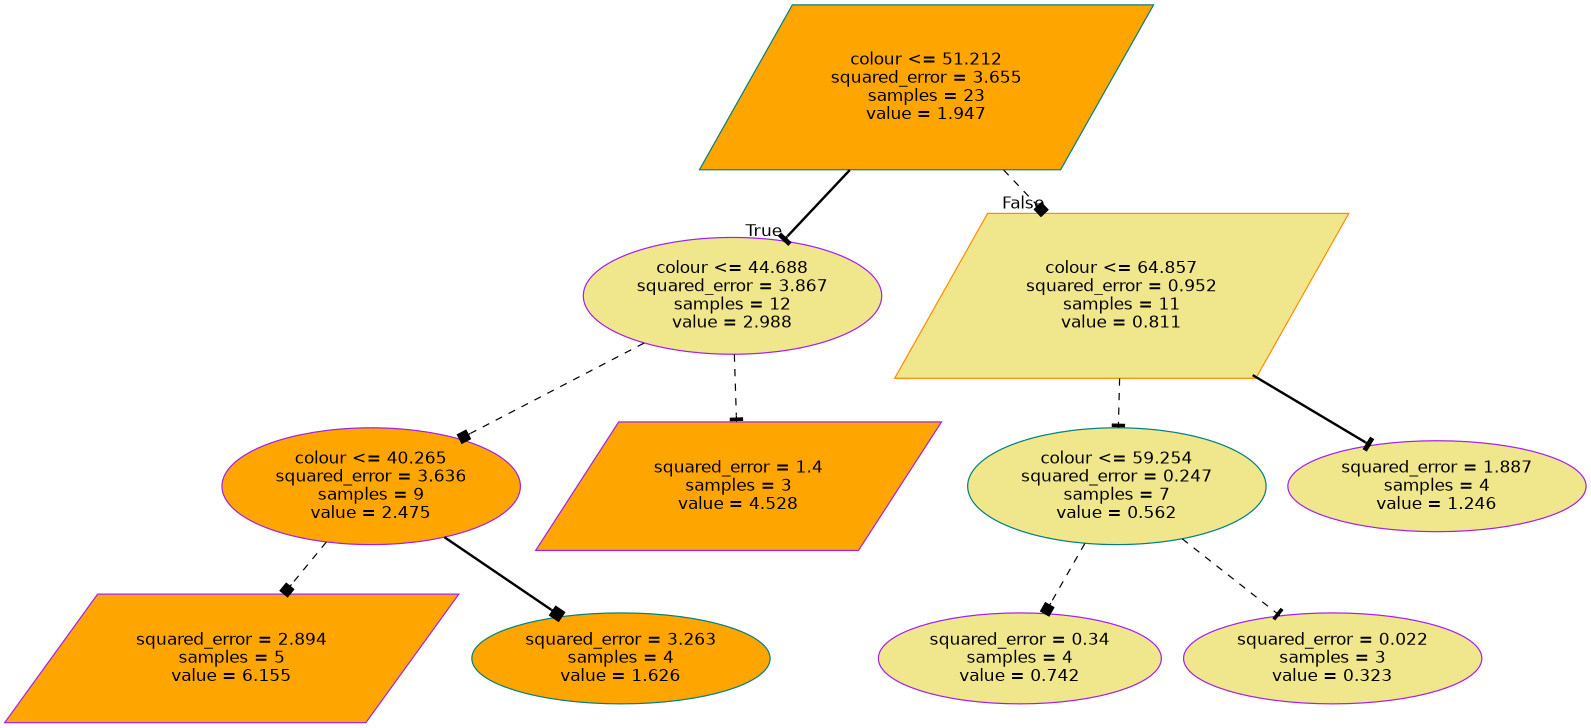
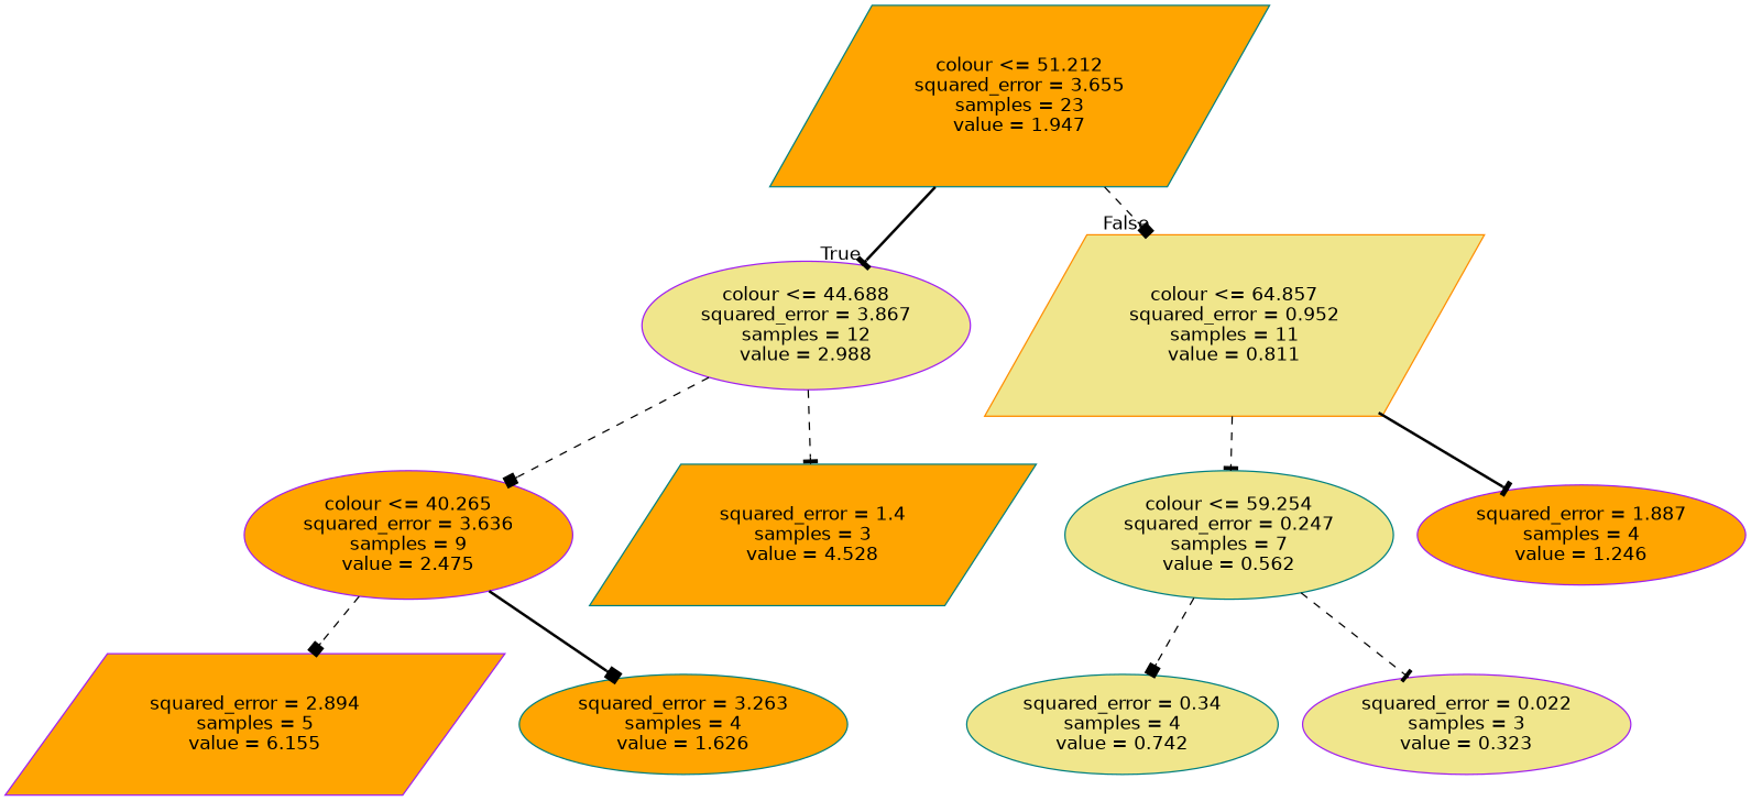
  digraph {
    node [color=purple fillcolor=khaki fontname=helvetica shape=ellipse style=filled]
    edge [arrowhead=tee fontname=helvetica style=dashed]
    n1 [color=teal fillcolor=orange label="colour <= 51.212\nsquared_error = 3.655\nsamples = 23\nvalue = 1.947" shape=parallelogram]
    n2 [label="colour <= 44.688\nsquared_error = 3.867\nsamples = 12\nvalue = 2.988"]
    n3 [color=darkorange label="colour <= 64.857\nsquared_error = 0.952\nsamples = 11\nvalue = 0.811" shape=parallelogram]
    n4 [fillcolor=orange label="colour <= 40.265\nsquared_error = 3.636\nsamples = 9\nvalue = 2.475"]
-   n5 [fillcolor=orange label="squared_error = 1.4\nsamples = 3\nvalue = 4.528" shape=parallelogram]
+   n5 [color=teal fillcolor=orange label="squared_error = 1.4\nsamples = 3\nvalue = 4.528" shape=parallelogram]
    n6 [color=teal label="colour <= 59.254\nsquared_error = 0.247\nsamples = 7\nvalue = 0.562"]
-   n7 [label="squared_error = 1.887\nsamples = 4\nvalue = 1.246"]
+   n7 [fillcolor=orange label="squared_error = 1.887\nsamples = 4\nvalue = 1.246"]
    n8 [fillcolor=orange label="squared_error = 2.894\nsamples = 5\nvalue = 6.155" shape=parallelogram]
    n9 [color=teal fillcolor=orange label="squared_error = 3.263\nsamples = 4\nvalue = 1.626"]
-   n10 [label="squared_error = 0.34\nsamples = 4\nvalue = 0.742"]
+   n10 [color=teal label="squared_error = 0.34\nsamples = 4\nvalue = 0.742"]
    n11 [label="squared_error = 0.022\nsamples = 3\nvalue = 0.323"]
    n1 -> n2 [headlabel=True labelangle=45 labeldistance=2.5 style=bold]
    n1 -> n3 [arrowhead=box headlabel=False labelangle=-45 labeldistance=2.5]
    n2 -> n4 [arrowhead=box]
    n2 -> n5
    n3 -> n6
    n3 -> n7 [style=bold]
    n4 -> n8 [arrowhead=box]
    n4 -> n9 [arrowhead=box style=bold]
    n6 -> n10 [arrowhead=box]
    n6 -> n11
  }
